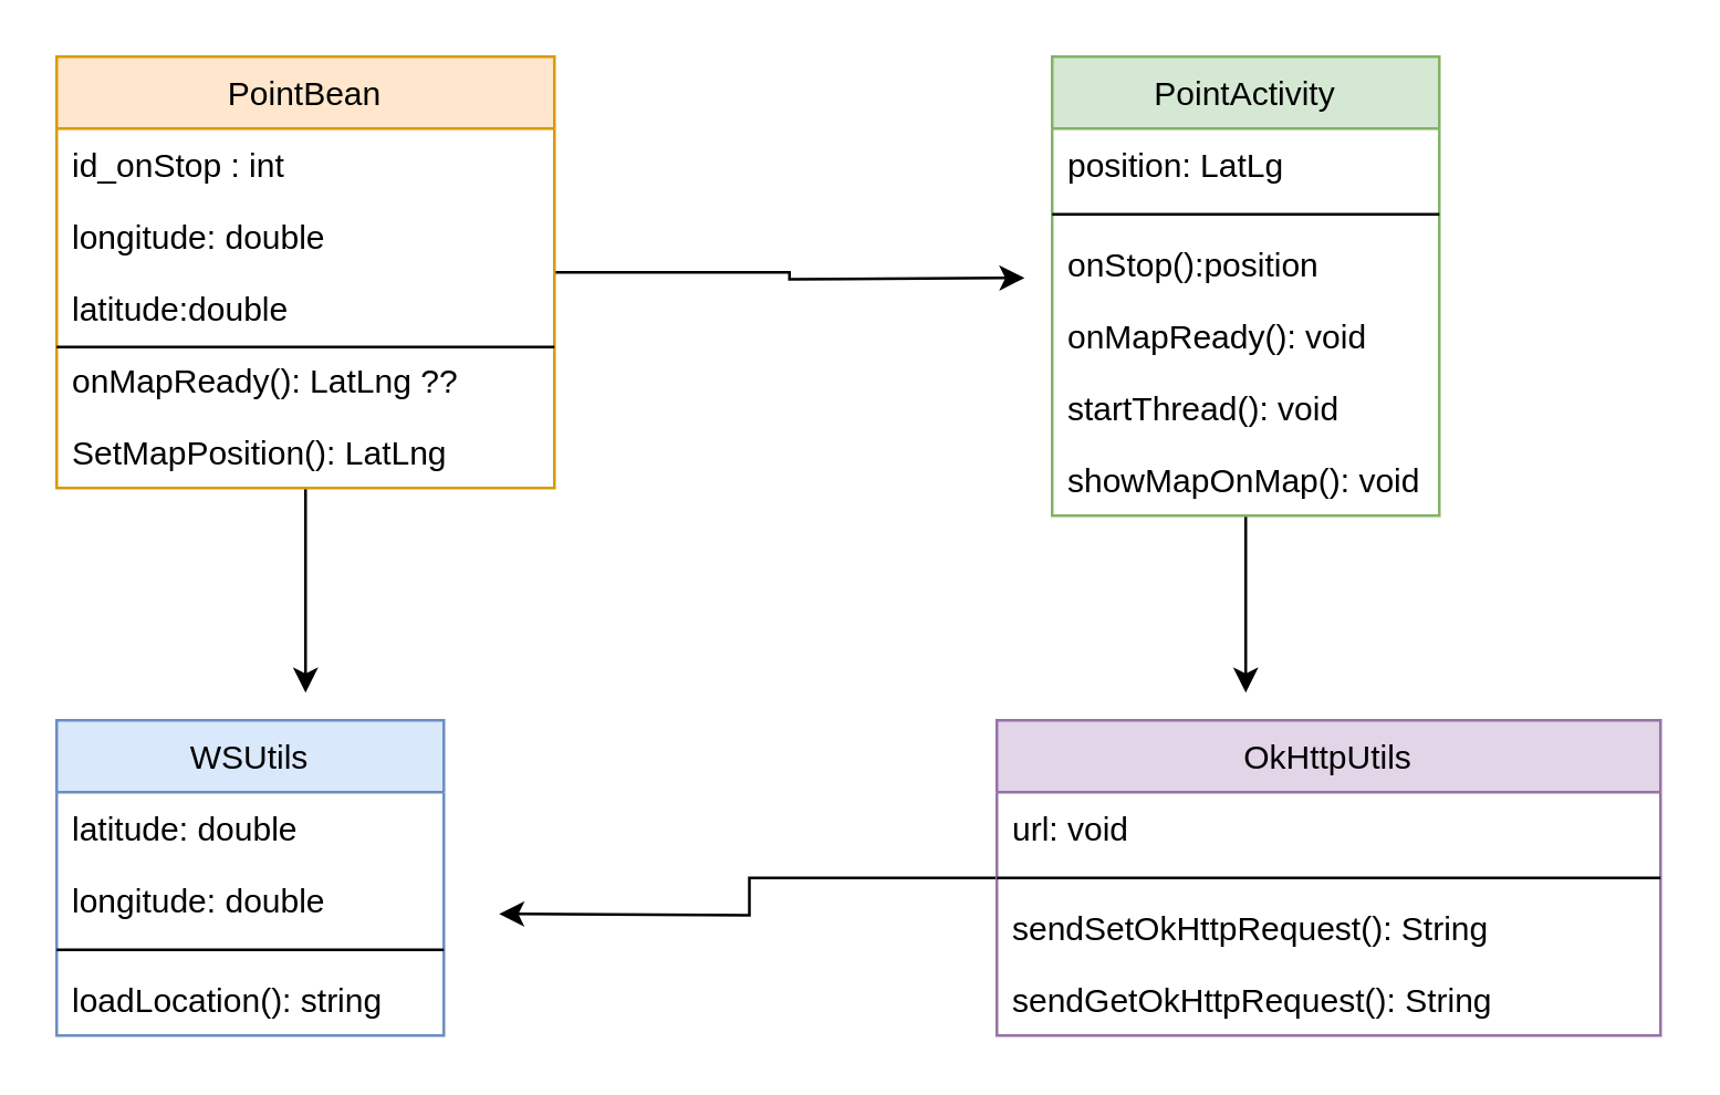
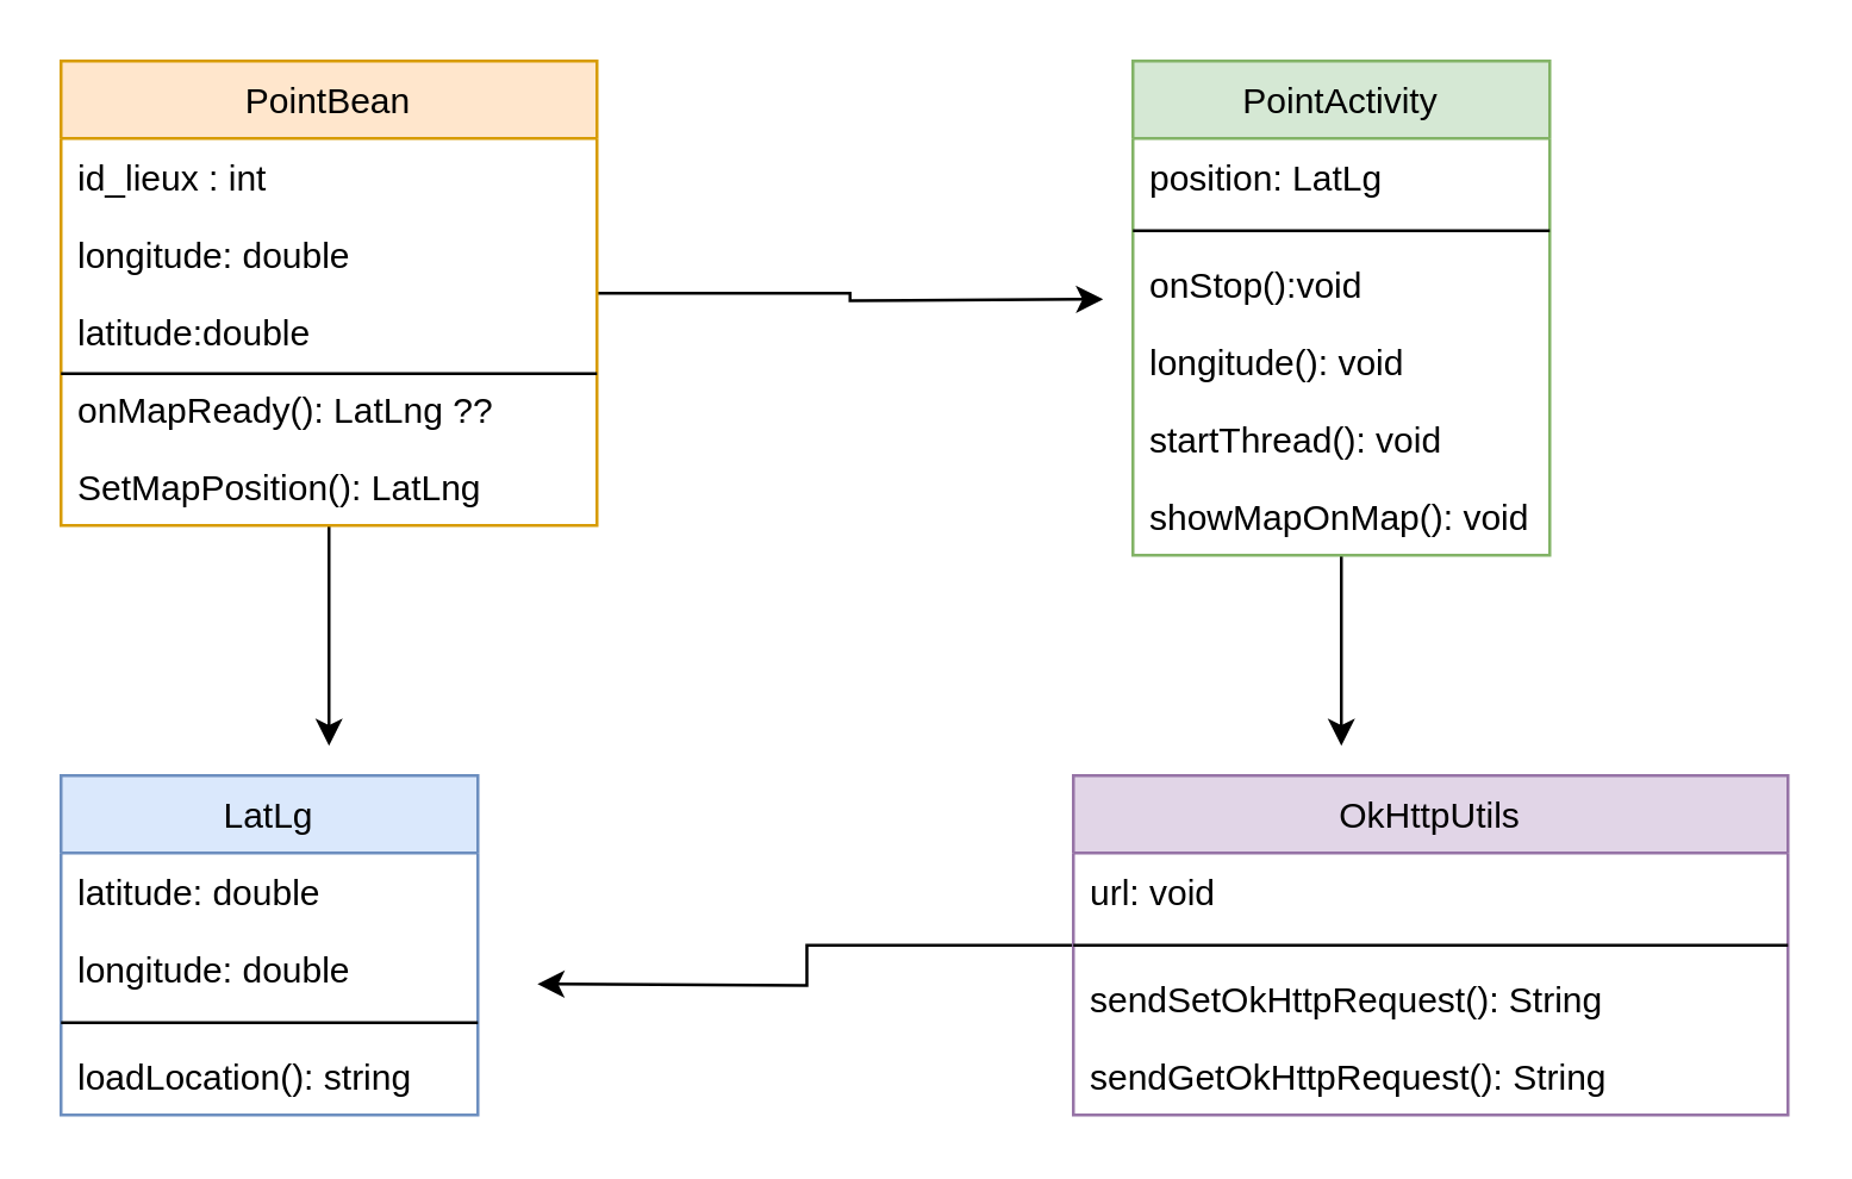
  <mxCell id="0" />
  <mxCell id="1" parent="0" />
  <mxCell id="2" style="edgeStyle=orthogonalEdgeStyle;rounded=0;orthogonalLoop=1;jettySize=auto;html=1;" edge="1" parent="1" source="4"><mxGeometry relative="1" as="geometry"><mxPoint x="370" y="100" as="targetPoint" /></mxGeometry></mxCell>
  <mxCell id="3" style="edgeStyle=orthogonalEdgeStyle;rounded=0;orthogonalLoop=1;jettySize=auto;html=1;exitX=0.5;exitY=1;exitDx=0;exitDy=0;" edge="1" parent="1" source="4"><mxGeometry relative="1" as="geometry"><mxPoint x="110" y="250" as="targetPoint" /></mxGeometry></mxCell>
  <mxCell id="4" value="PointBean" style="swimlane;fontStyle=0;childLayout=stackLayout;horizontal=1;startSize=26;horizontalStack=0;resizeParent=1;resizeParentMax=0;resizeLast=0;collapsible=1;marginBottom=0;fillColor=#ffe6cc;strokeColor=#d79b00;" vertex="1" parent="1"><mxGeometry x="20" y="20" width="180" height="156" as="geometry" /></mxCell>
- <mxCell id="5" value="id_onStop : int" style="text;strokeColor=none;fillColor=none;align=left;verticalAlign=top;spacingLeft=4;spacingRight=4;overflow=hidden;rotatable=0;points=[[0,0.5],[1,0.5]];portConstraint=eastwest;" vertex="1" parent="4"><mxGeometry y="26" width="180" height="26" as="geometry" /></mxCell>
+ <mxCell id="5" value="id_lieux : int" style="text;strokeColor=none;fillColor=none;align=left;verticalAlign=top;spacingLeft=4;spacingRight=4;overflow=hidden;rotatable=0;points=[[0,0.5],[1,0.5]];portConstraint=eastwest;" vertex="1" parent="4"><mxGeometry y="26" width="180" height="26" as="geometry" /></mxCell>
  <mxCell id="6" value="longitude: double" style="text;strokeColor=none;fillColor=none;align=left;verticalAlign=top;spacingLeft=4;spacingRight=4;overflow=hidden;rotatable=0;points=[[0,0.5],[1,0.5]];portConstraint=eastwest;" vertex="1" parent="4"><mxGeometry y="52" width="180" height="26" as="geometry" /></mxCell>
  <mxCell id="7" value="latitude:double" style="text;strokeColor=none;fillColor=none;align=left;verticalAlign=top;spacingLeft=4;spacingRight=4;overflow=hidden;rotatable=0;points=[[0,0.5],[1,0.5]];portConstraint=eastwest;" vertex="1" parent="4"><mxGeometry y="78" width="180" height="26" as="geometry" /></mxCell>
  <mxCell id="8" value="onMapReady(): LatLng ??" style="text;strokeColor=none;fillColor=none;align=left;verticalAlign=top;spacingLeft=4;spacingRight=4;overflow=hidden;rotatable=0;points=[[0,0.5],[1,0.5]];portConstraint=eastwest;" vertex="1" parent="4"><mxGeometry y="104" width="180" height="26" as="geometry" /></mxCell>
  <mxCell id="9" value="SetMapPosition(): LatLng" style="text;strokeColor=none;fillColor=none;align=left;verticalAlign=top;spacingLeft=4;spacingRight=4;overflow=hidden;rotatable=0;points=[[0,0.5],[1,0.5]];portConstraint=eastwest;" vertex="1" parent="4"><mxGeometry y="130" width="180" height="26" as="geometry" /></mxCell>
  <mxCell id="10" style="edgeStyle=orthogonalEdgeStyle;rounded=0;orthogonalLoop=1;jettySize=auto;html=1;exitX=0.5;exitY=1;exitDx=0;exitDy=0;" edge="1" parent="1" source="11"><mxGeometry relative="1" as="geometry"><mxPoint x="450" y="250" as="targetPoint" /></mxGeometry></mxCell>
  <mxCell id="11" value="PointActivity" style="swimlane;fontStyle=0;childLayout=stackLayout;horizontal=1;startSize=26;horizontalStack=0;resizeParent=1;resizeParentMax=0;resizeLast=0;collapsible=1;marginBottom=0;fillColor=#d5e8d4;strokeColor=#82b366;" vertex="1" parent="1"><mxGeometry x="380" y="20" width="140" height="166" as="geometry" /></mxCell>
  <mxCell id="12" value="position: LatLg" style="text;strokeColor=none;fillColor=none;align=left;verticalAlign=top;spacingLeft=4;spacingRight=4;overflow=hidden;rotatable=0;points=[[0,0.5],[1,0.5]];portConstraint=eastwest;" vertex="1" parent="11"><mxGeometry y="26" width="140" height="26" as="geometry" /></mxCell>
  <mxCell id="13" value="" style="line;strokeWidth=1;html=1;perimeter=backbonePerimeter;points=[];outlineConnect=0;" vertex="1" parent="11"><mxGeometry y="52" width="140" height="10" as="geometry" /></mxCell>
- <mxCell id="14" value="onStop():position" style="text;strokeColor=none;fillColor=none;align=left;verticalAlign=top;spacingLeft=4;spacingRight=4;overflow=hidden;rotatable=0;points=[[0,0.5],[1,0.5]];portConstraint=eastwest;" vertex="1" parent="11"><mxGeometry y="62" width="140" height="26" as="geometry" /></mxCell>
- <mxCell id="15" value="onMapReady(): void" style="text;strokeColor=none;fillColor=none;align=left;verticalAlign=top;spacingLeft=4;spacingRight=4;overflow=hidden;rotatable=0;points=[[0,0.5],[1,0.5]];portConstraint=eastwest;" vertex="1" parent="11"><mxGeometry y="88" width="140" height="26" as="geometry" /></mxCell>
+ <mxCell id="14" value="onStop():void" style="text;strokeColor=none;fillColor=none;align=left;verticalAlign=top;spacingLeft=4;spacingRight=4;overflow=hidden;rotatable=0;points=[[0,0.5],[1,0.5]];portConstraint=eastwest;" vertex="1" parent="11"><mxGeometry y="62" width="140" height="26" as="geometry" /></mxCell>
+ <mxCell id="15" value="longitude(): void" style="text;strokeColor=none;fillColor=none;align=left;verticalAlign=top;spacingLeft=4;spacingRight=4;overflow=hidden;rotatable=0;points=[[0,0.5],[1,0.5]];portConstraint=eastwest;" vertex="1" parent="11"><mxGeometry y="88" width="140" height="26" as="geometry" /></mxCell>
  <mxCell id="16" value="startThread(): void" style="text;strokeColor=none;fillColor=none;align=left;verticalAlign=top;spacingLeft=4;spacingRight=4;overflow=hidden;rotatable=0;points=[[0,0.5],[1,0.5]];portConstraint=eastwest;" vertex="1" parent="11"><mxGeometry y="114" width="140" height="26" as="geometry" /></mxCell>
  <mxCell id="17" value="showMapOnMap(): void" style="text;strokeColor=none;fillColor=none;align=left;verticalAlign=top;spacingLeft=4;spacingRight=4;overflow=hidden;rotatable=0;points=[[0,0.5],[1,0.5]];portConstraint=eastwest;" vertex="1" parent="11"><mxGeometry y="140" width="140" height="26" as="geometry" /></mxCell>
  <mxCell id="18" value="" style="line;strokeWidth=1;html=1;perimeter=backbonePerimeter;points=[];outlineConnect=0;" vertex="1" parent="1"><mxGeometry x="20" y="120" width="180" height="10" as="geometry" /></mxCell>
- <mxCell id="19" value="WSUtils" style="swimlane;fontStyle=0;childLayout=stackLayout;horizontal=1;startSize=26;horizontalStack=0;resizeParent=1;resizeParentMax=0;resizeLast=0;collapsible=1;marginBottom=0;strokeColor=#6c8ebf;strokeWidth=1;fillColor=#dae8fc;" vertex="1" parent="1"><mxGeometry x="20" y="260" width="140" height="114" as="geometry" /></mxCell>
+ <mxCell id="19" value="LatLg" style="swimlane;fontStyle=0;childLayout=stackLayout;horizontal=1;startSize=26;horizontalStack=0;resizeParent=1;resizeParentMax=0;resizeLast=0;collapsible=1;marginBottom=0;strokeColor=#6c8ebf;strokeWidth=1;fillColor=#dae8fc;" vertex="1" parent="1"><mxGeometry x="20" y="260" width="140" height="114" as="geometry" /></mxCell>
  <mxCell id="20" value="latitude: double" style="text;strokeColor=none;fillColor=none;align=left;verticalAlign=top;spacingLeft=4;spacingRight=4;overflow=hidden;rotatable=0;points=[[0,0.5],[1,0.5]];portConstraint=eastwest;" vertex="1" parent="19"><mxGeometry y="26" width="140" height="26" as="geometry" /></mxCell>
  <mxCell id="21" value="longitude: double" style="text;strokeColor=none;fillColor=none;align=left;verticalAlign=top;spacingLeft=4;spacingRight=4;overflow=hidden;rotatable=0;points=[[0,0.5],[1,0.5]];portConstraint=eastwest;" vertex="1" parent="19"><mxGeometry y="52" width="140" height="26" as="geometry" /></mxCell>
  <mxCell id="22" value="" style="line;strokeWidth=1;html=1;perimeter=backbonePerimeter;points=[];outlineConnect=0;" vertex="1" parent="19"><mxGeometry y="78" width="140" height="10" as="geometry" /></mxCell>
  <mxCell id="23" value="loadLocation(): string" style="text;strokeColor=none;fillColor=none;align=left;verticalAlign=top;spacingLeft=4;spacingRight=4;overflow=hidden;rotatable=0;points=[[0,0.5],[1,0.5]];portConstraint=eastwest;" vertex="1" parent="19"><mxGeometry y="88" width="140" height="26" as="geometry" /></mxCell>
  <mxCell id="24" style="edgeStyle=orthogonalEdgeStyle;rounded=0;orthogonalLoop=1;jettySize=auto;html=1;exitX=0;exitY=0.5;exitDx=0;exitDy=0;" edge="1" parent="1" source="25"><mxGeometry relative="1" as="geometry"><mxPoint y="330" as="targetPoint" x="180" /></mxGeometry></mxCell>
  <mxCell id="25" value="OkHttpUtils" style="swimlane;fontStyle=0;childLayout=stackLayout;horizontal=1;startSize=26;horizontalStack=0;resizeParent=1;resizeParentMax=0;resizeLast=0;collapsible=1;marginBottom=0;strokeColor=#9673a6;strokeWidth=1;fillColor=#e1d5e7;" vertex="1" parent="1"><mxGeometry x="360" y="260" width="240" height="114" as="geometry" /></mxCell>
  <mxCell id="26" value="url: void" style="text;strokeColor=none;fillColor=none;align=left;verticalAlign=top;spacingLeft=4;spacingRight=4;overflow=hidden;rotatable=0;points=[[0,0.5],[1,0.5]];portConstraint=eastwest;" vertex="1" parent="25"><mxGeometry y="26" width="240" height="26" as="geometry" /></mxCell>
  <mxCell id="27" value="" style="line;strokeWidth=1;html=1;perimeter=backbonePerimeter;points=[];outlineConnect=0;" vertex="1" parent="25"><mxGeometry y="52" width="240" height="10" as="geometry" /></mxCell>
  <mxCell id="28" value="sendSetOkHttpRequest(): String" style="text;strokeColor=none;fillColor=none;align=left;verticalAlign=top;spacingLeft=4;spacingRight=4;overflow=hidden;rotatable=0;points=[[0,0.5],[1,0.5]];portConstraint=eastwest;" vertex="1" parent="25"><mxGeometry y="62" width="240" height="26" as="geometry" /></mxCell>
  <mxCell id="29" value="sendGetOkHttpRequest(): String" style="text;strokeColor=none;fillColor=none;align=left;verticalAlign=top;spacingLeft=4;spacingRight=4;overflow=hidden;rotatable=0;points=[[0,0.5],[1,0.5]];portConstraint=eastwest;" vertex="1" parent="25"><mxGeometry y="88" width="240" height="26" as="geometry" /></mxCell>
